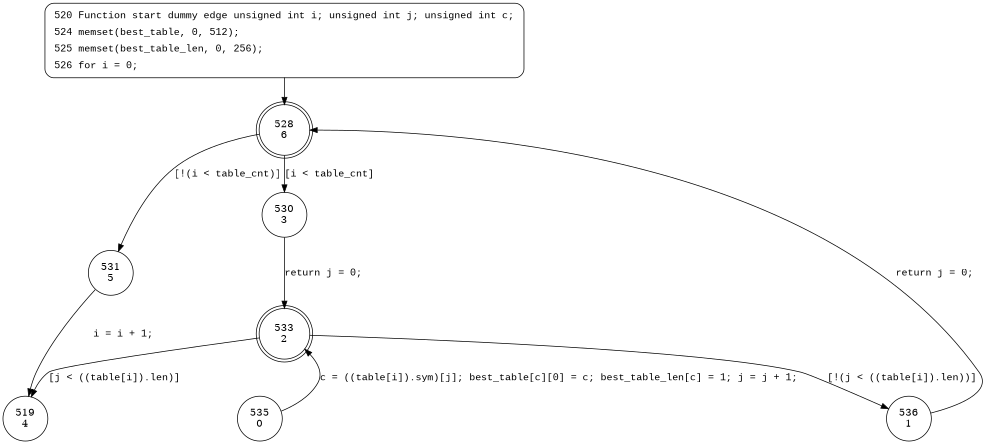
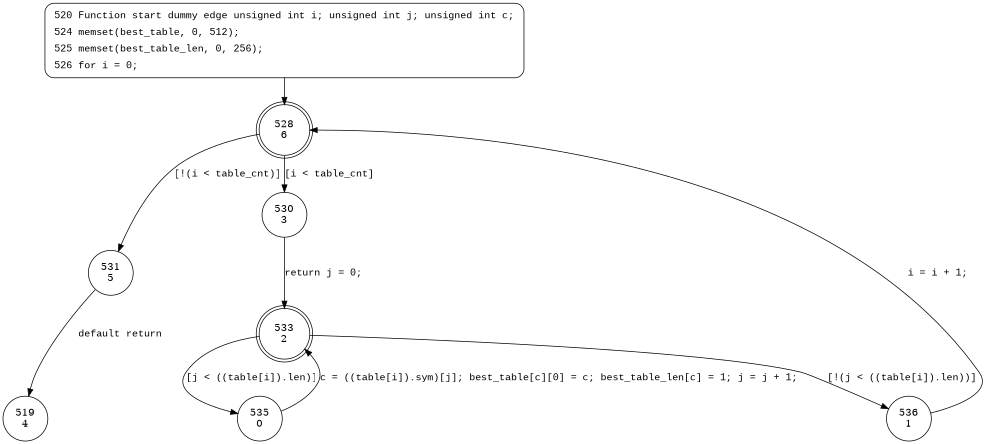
  digraph {
    node [shape=circle]
    edge [fontname="Courier New"]
    n1 [label="528\n6" shape=doublecircle]
    n2 [label="530\n3"]
    n3 [label="531\n5"]
    n4 [label="533\n2" shape=doublecircle]
    n5 [label="519\n4"]
    n6 [label="535\n0"]
    n7 [label="536\n1"]
    n8 [fillcolor=white fontname="Courier New" label=<<table border="0" cellborder="0" cellpadding="3" bgcolor="white"><tr><td align="right">520</td><td align="left">Function start dummy edge unsigned int i; unsigned int j; unsigned int c;</td></tr><tr><td align="right">524</td><td align="left">memset(best_table, 0, 512);</td></tr><tr><td align="right">525</td><td align="left">memset(best_table_len, 0, 256);</td></tr><tr><td align="right">526</td><td align="left">for i = 0;</td></tr></table>> penwidth=1 shape=Mrecord style="filled,bold"]
    n1 -> n2 [label="[i < table_cnt]"]
    n1 -> n3 [label="[!(i < table_cnt)]"]
    n2 -> n4 [label="return j = 0;"]
-   n3 -> n5 [label=" i = i + 1;"]
-   n4 -> n5 [label="[j < ((table[i]).len)]"]
+   n3 -> n5 [label="default return"]
+   n4 -> n6 [label="[j < ((table[i]).len)]"]
    n4 -> n7 [label="[!(j < ((table[i]).len))]"]
    n6 -> n4 [label="c = ((table[i]).sym)[j]; best_table[c][0] = c; best_table_len[c] = 1; j = j + 1;"]
-   n7 -> n1 [label="return j = 0;"]
+   n7 -> n1 [label=" i = i + 1;"]
    n8 -> n1 [fontname=""]
  }
